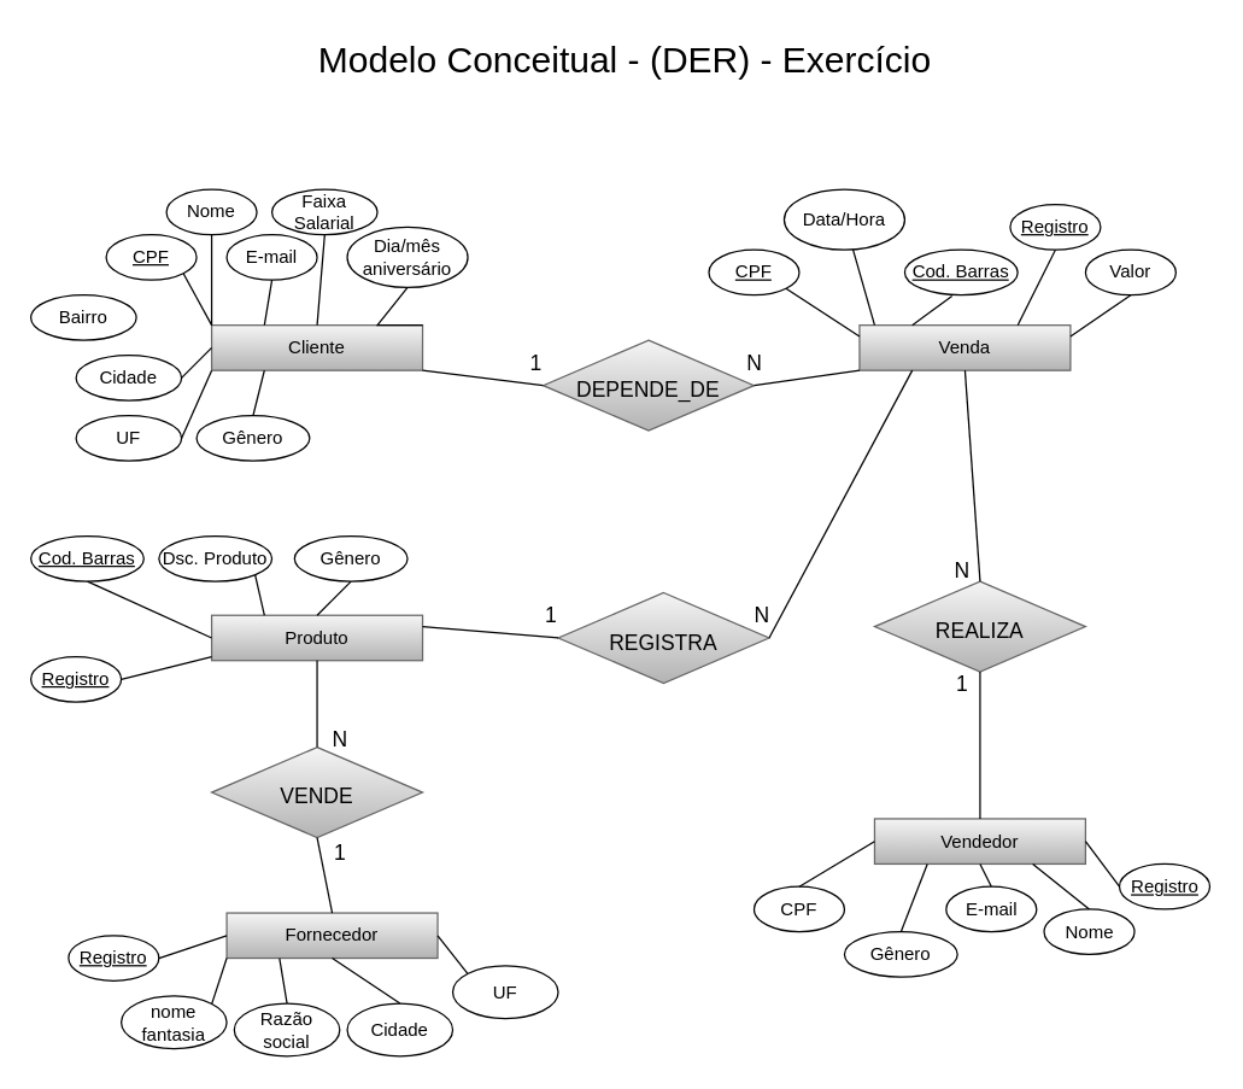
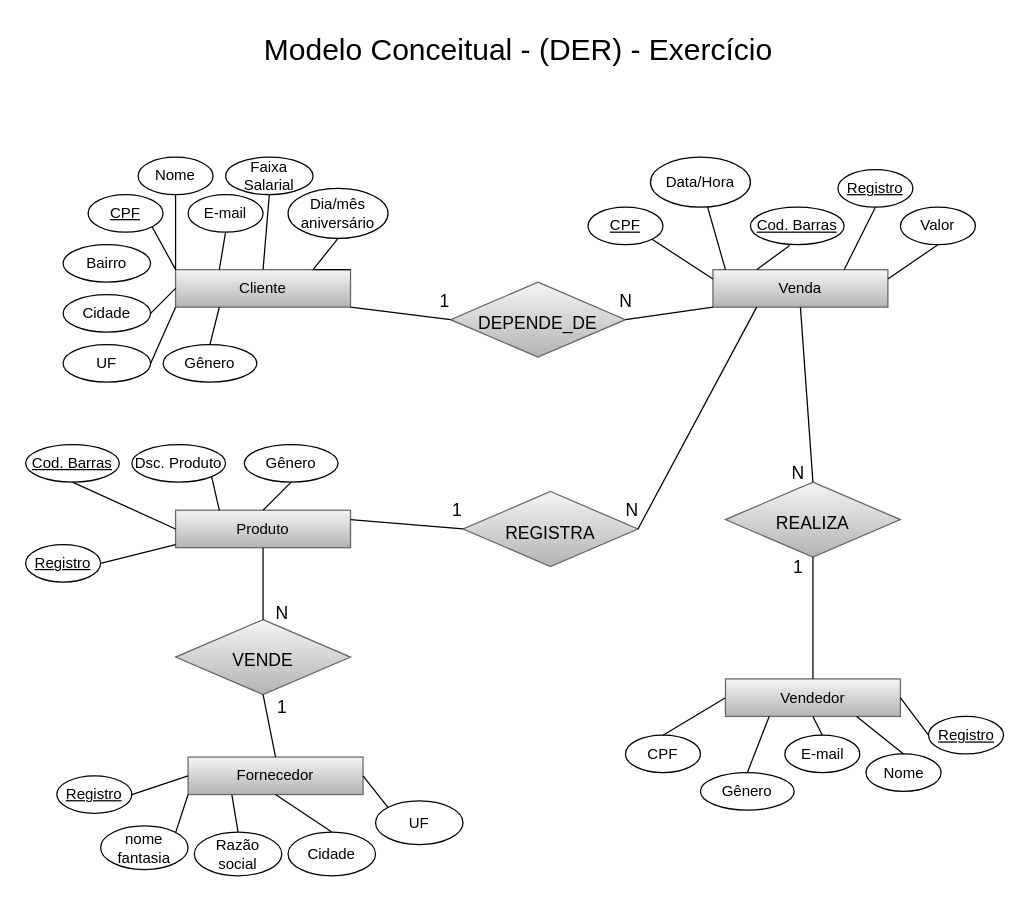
  <mxCell id="0" />
  <mxCell id="1" parent="0" />
  <mxCell id="2" value="Cliente" style="rounded=0;whiteSpace=wrap;html=1;fillColor=#f5f5f5;gradientColor=#b3b3b3;strokeColor=#666666;" parent="1" vertex="1"><mxGeometry x="140" y="215" width="140" height="30" as="geometry" /></mxCell>
  <mxCell id="3" value="&lt;u&gt;CPF&lt;/u&gt;" style="ellipse;whiteSpace=wrap;html=1;" parent="1" vertex="1"><mxGeometry x="70" y="155" width="60" height="30" as="geometry" /></mxCell>
  <mxCell id="4" value="Nome" style="ellipse;whiteSpace=wrap;html=1;" parent="1" vertex="1"><mxGeometry x="110" y="125" width="60" height="30" as="geometry" /></mxCell>
  <mxCell id="5" value="E-mail" style="ellipse;whiteSpace=wrap;html=1;" parent="1" vertex="1"><mxGeometry x="150" y="155" width="60" height="30" as="geometry" /></mxCell>
  <mxCell id="6" value="Faixa Salarial" style="ellipse;whiteSpace=wrap;html=1;" parent="1" vertex="1"><mxGeometry x="180" y="125" width="70" height="30" as="geometry" /></mxCell>
  <mxCell id="7" value="Dia/mês aniversário" style="ellipse;whiteSpace=wrap;html=1;" parent="1" vertex="1"><mxGeometry x="230" y="150" width="80" height="40" as="geometry" /></mxCell>
- <mxCell id="8" value="Bairro" style="ellipse;whiteSpace=wrap;html=1;" parent="1" vertex="1"><mxGeometry x="20" y="195" width="70" height="30" as="geometry" /></mxCell>
+ <mxCell id="8" value="Bairro" style="ellipse;whiteSpace=wrap;html=1;" parent="1" vertex="1"><mxGeometry x="50" y="195" width="70" height="30" as="geometry" /></mxCell>
  <mxCell id="9" value="Cidade" style="ellipse;whiteSpace=wrap;html=1;" parent="1" vertex="1"><mxGeometry x="50" y="235" width="70" height="30" as="geometry" /></mxCell>
  <mxCell id="10" value="UF" style="ellipse;whiteSpace=wrap;html=1;" parent="1" vertex="1"><mxGeometry x="50" y="275" width="70" height="30" as="geometry" /></mxCell>
  <mxCell id="11" value="" style="endArrow=none;html=1;rounded=0;entryX=1;entryY=1;entryDx=0;entryDy=0;exitX=0;exitY=0;exitDx=0;exitDy=0;" parent="1" source="2" target="3" edge="1"><mxGeometry width="50" height="50" relative="1" as="geometry"><mxPoint x="460" y="325" as="sourcePoint" /><mxPoint x="510" y="275" as="targetPoint" /></mxGeometry></mxCell>
  <mxCell id="12" value="" style="endArrow=none;html=1;rounded=0;entryX=0.5;entryY=1;entryDx=0;entryDy=0;exitX=0;exitY=0;exitDx=0;exitDy=0;" parent="1" source="2" target="4" edge="1"><mxGeometry width="50" height="50" relative="1" as="geometry"><mxPoint x="150" y="225" as="sourcePoint" /><mxPoint x="131.213" y="190.607" as="targetPoint" /></mxGeometry></mxCell>
  <mxCell id="13" value="" style="endArrow=none;html=1;rounded=0;entryX=0.5;entryY=1;entryDx=0;entryDy=0;exitX=0.25;exitY=0;exitDx=0;exitDy=0;" parent="1" source="2" target="5" edge="1"><mxGeometry width="50" height="50" relative="1" as="geometry"><mxPoint x="150" y="225" as="sourcePoint" /><mxPoint x="150" y="165" as="targetPoint" /></mxGeometry></mxCell>
  <mxCell id="14" value="" style="endArrow=none;html=1;rounded=0;entryX=0.5;entryY=1;entryDx=0;entryDy=0;exitX=0.5;exitY=0;exitDx=0;exitDy=0;" parent="1" source="2" target="6" edge="1"><mxGeometry width="50" height="50" relative="1" as="geometry"><mxPoint x="180" y="225" as="sourcePoint" /><mxPoint x="190" y="195" as="targetPoint" /></mxGeometry></mxCell>
  <mxCell id="15" value="" style="endArrow=none;html=1;rounded=0;entryX=0.5;entryY=1;entryDx=0;entryDy=0;exitX=1;exitY=0;exitDx=0;exitDy=0;" parent="1" source="2" target="7" edge="1"><mxGeometry width="50" height="50" relative="1" as="geometry"><mxPoint x="255" y="225" as="sourcePoint" /><mxPoint x="265" y="195" as="targetPoint" /><Array as="points"><mxPoint x="250" y="215" /></Array></mxGeometry></mxCell>
  <mxCell id="16" value="" style="endArrow=none;html=1;rounded=0;entryX=1;entryY=0.5;entryDx=0;entryDy=0;exitX=0;exitY=0.5;exitDx=0;exitDy=0;" parent="1" source="2" target="9" edge="1"><mxGeometry width="50" height="50" relative="1" as="geometry"><mxPoint x="130" y="233" as="sourcePoint" /><mxPoint x="130" y="220" as="targetPoint" /></mxGeometry></mxCell>
  <mxCell id="17" value="" style="endArrow=none;html=1;rounded=0;entryX=1;entryY=0.5;entryDx=0;entryDy=0;exitX=0;exitY=1;exitDx=0;exitDy=0;" parent="1" source="2" target="10" edge="1"><mxGeometry width="50" height="50" relative="1" as="geometry"><mxPoint x="150" y="240" as="sourcePoint" /><mxPoint x="130" y="260" as="targetPoint" /></mxGeometry></mxCell>
  <mxCell id="18" value="Venda" style="rounded=0;whiteSpace=wrap;html=1;fillColor=#f5f5f5;gradientColor=#b3b3b3;strokeColor=#666666;" parent="1" vertex="1"><mxGeometry x="570" y="215" width="140" height="30" as="geometry" /></mxCell>
  <mxCell id="19" value="Data/Hora" style="ellipse;whiteSpace=wrap;html=1;" parent="1" vertex="1"><mxGeometry x="520" y="125" width="80" height="40" as="geometry" /></mxCell>
  <mxCell id="20" value="&lt;u&gt;CPF&lt;/u&gt;" style="ellipse;whiteSpace=wrap;html=1;" parent="1" vertex="1"><mxGeometry x="470" y="165" width="60" height="30" as="geometry" /></mxCell>
  <mxCell id="21" value="Produto" style="rounded=0;whiteSpace=wrap;html=1;fillColor=#f5f5f5;gradientColor=#b3b3b3;strokeColor=#666666;" parent="1" vertex="1"><mxGeometry x="140" y="407.5" width="140" height="30" as="geometry" /></mxCell>
  <mxCell id="22" value="&lt;u&gt;Cod. Barras&lt;/u&gt;" style="ellipse;whiteSpace=wrap;html=1;" parent="1" vertex="1"><mxGeometry x="20" y="355" width="75" height="30" as="geometry" /></mxCell>
  <mxCell id="23" value="Dsc. Produto" style="ellipse;whiteSpace=wrap;html=1;" parent="1" vertex="1"><mxGeometry x="105" y="355" width="75" height="30" as="geometry" /></mxCell>
  <mxCell id="24" value="Gênero" style="ellipse;whiteSpace=wrap;html=1;" parent="1" vertex="1"><mxGeometry x="195" y="355" width="75" height="30" as="geometry" /></mxCell>
  <mxCell id="25" value="Gênero" style="ellipse;whiteSpace=wrap;html=1;" parent="1" vertex="1"><mxGeometry x="130" y="275" width="75" height="30" as="geometry" /></mxCell>
  <mxCell id="26" value="" style="endArrow=none;html=1;rounded=0;entryX=0.5;entryY=0;entryDx=0;entryDy=0;exitX=0.25;exitY=1;exitDx=0;exitDy=0;" parent="1" source="2" target="25" edge="1"><mxGeometry width="50" height="50" relative="1" as="geometry"><mxPoint x="150" y="255" as="sourcePoint" /><mxPoint x="130" y="300" as="targetPoint" /></mxGeometry></mxCell>
  <mxCell id="27" value="&lt;u&gt;Cod. Barras&lt;/u&gt;" style="ellipse;whiteSpace=wrap;html=1;" parent="1" vertex="1"><mxGeometry x="600" y="165" width="75" height="30" as="geometry" /></mxCell>
  <mxCell id="28" value="Vendedor" style="rounded=0;whiteSpace=wrap;html=1;fillColor=#f5f5f5;gradientColor=#b3b3b3;strokeColor=#666666;" parent="1" vertex="1"><mxGeometry x="580" y="542.5" width="140" height="30" as="geometry" /></mxCell>
  <mxCell id="29" value="CPF" style="ellipse;whiteSpace=wrap;html=1;" parent="1" vertex="1"><mxGeometry x="500" y="587.5" width="60" height="30" as="geometry" /></mxCell>
  <mxCell id="30" value="Nome" style="ellipse;whiteSpace=wrap;html=1;" parent="1" vertex="1"><mxGeometry x="692.5" y="602.5" width="60" height="30" as="geometry" /></mxCell>
  <mxCell id="31" value="E-mail" style="ellipse;whiteSpace=wrap;html=1;" parent="1" vertex="1"><mxGeometry x="627.5" y="587.5" width="60" height="30" as="geometry" /></mxCell>
  <mxCell id="32" value="Gênero" style="ellipse;whiteSpace=wrap;html=1;" parent="1" vertex="1"><mxGeometry x="560" y="617.5" width="75" height="30" as="geometry" /></mxCell>
  <mxCell id="33" value="" style="endArrow=none;html=1;rounded=0;entryX=0;entryY=0.5;entryDx=0;entryDy=0;exitX=0.5;exitY=1;exitDx=0;exitDy=0;" parent="1" source="22" target="21" edge="1"><mxGeometry width="50" height="50" relative="1" as="geometry"><mxPoint x="225" y="45" as="sourcePoint" /><mxPoint x="75" y="297.5" as="targetPoint" /></mxGeometry></mxCell>
  <mxCell id="34" value="" style="endArrow=none;html=1;rounded=0;entryX=0.25;entryY=0;entryDx=0;entryDy=0;exitX=1;exitY=1;exitDx=0;exitDy=0;" parent="1" source="23" target="21" edge="1"><mxGeometry width="50" height="50" relative="1" as="geometry"><mxPoint x="150" y="387.5" as="sourcePoint" /><mxPoint x="110" y="305" as="targetPoint" /></mxGeometry></mxCell>
  <mxCell id="35" value="" style="endArrow=none;html=1;rounded=0;entryX=0.5;entryY=0;entryDx=0;entryDy=0;exitX=0.5;exitY=1;exitDx=0;exitDy=0;" parent="1" source="24" target="21" edge="1"><mxGeometry width="50" height="50" relative="1" as="geometry"><mxPoint x="152.5" y="365" as="sourcePoint" /><mxPoint x="145" y="305" as="targetPoint" /></mxGeometry></mxCell>
  <mxCell id="36" value="" style="endArrow=none;html=1;rounded=0;entryX=0;entryY=0.5;entryDx=0;entryDy=0;exitX=0.5;exitY=0;exitDx=0;exitDy=0;" parent="1" source="29" target="28" edge="1"><mxGeometry width="50" height="50" relative="1" as="geometry"><mxPoint x="283.662" y="616.822" as="sourcePoint" /><mxPoint x="222.5" y="592.5" as="targetPoint" /></mxGeometry></mxCell>
  <mxCell id="37" value="" style="endArrow=none;html=1;rounded=0;entryX=0.25;entryY=1;entryDx=0;entryDy=0;exitX=0.5;exitY=0;exitDx=0;exitDy=0;" parent="1" source="32" target="28" edge="1"><mxGeometry width="50" height="50" relative="1" as="geometry"><mxPoint x="540" y="597.5" as="sourcePoint" /><mxPoint x="570" y="567.5" as="targetPoint" /></mxGeometry></mxCell>
  <mxCell id="38" value="" style="endArrow=none;html=1;rounded=0;entryX=0.5;entryY=1;entryDx=0;entryDy=0;exitX=0.5;exitY=0;exitDx=0;exitDy=0;" parent="1" source="31" target="28" edge="1"><mxGeometry width="50" height="50" relative="1" as="geometry"><mxPoint x="607.5" y="627.5" as="sourcePoint" /><mxPoint x="605" y="582.5" as="targetPoint" /></mxGeometry></mxCell>
  <mxCell id="39" value="" style="endArrow=none;html=1;rounded=0;entryX=0.75;entryY=1;entryDx=0;entryDy=0;exitX=0.5;exitY=0;exitDx=0;exitDy=0;" parent="1" source="30" target="28" edge="1"><mxGeometry width="50" height="50" relative="1" as="geometry"><mxPoint x="667.5" y="597.5" as="sourcePoint" /><mxPoint x="640" y="582.5" as="targetPoint" /></mxGeometry></mxCell>
  <mxCell id="40" value="&lt;u&gt;Registro&lt;/u&gt;" style="ellipse;whiteSpace=wrap;html=1;" parent="1" vertex="1"><mxGeometry x="742.5" y="572.5" width="60" height="30" as="geometry" /></mxCell>
  <mxCell id="41" value="" style="endArrow=none;html=1;rounded=0;entryX=1;entryY=0.5;entryDx=0;entryDy=0;exitX=0;exitY=0.5;exitDx=0;exitDy=0;" parent="1" source="40" target="28" edge="1"><mxGeometry width="50" height="50" relative="1" as="geometry"><mxPoint x="732.5" y="612.5" as="sourcePoint" /><mxPoint x="675" y="582.5" as="targetPoint" /></mxGeometry></mxCell>
  <mxCell id="42" value="&lt;u&gt;Registro&lt;/u&gt;" style="ellipse;whiteSpace=wrap;html=1;" parent="1" vertex="1"><mxGeometry x="670" y="135" width="60" height="30" as="geometry" /></mxCell>
  <mxCell id="43" value="Valor" style="ellipse;whiteSpace=wrap;html=1;" parent="1" vertex="1"><mxGeometry x="720" y="165" width="60" height="30" as="geometry" /></mxCell>
  <mxCell id="44" value="" style="endArrow=none;html=1;rounded=0;entryX=1;entryY=1;entryDx=0;entryDy=0;exitX=0;exitY=0.25;exitDx=0;exitDy=0;" parent="1" source="18" target="20" edge="1"><mxGeometry width="50" height="50" relative="1" as="geometry"><mxPoint x="290" y="225" as="sourcePoint" /><mxPoint x="330" y="175" as="targetPoint" /></mxGeometry></mxCell>
  <mxCell id="45" value="" style="endArrow=none;html=1;rounded=0;" parent="1" target="19" edge="1"><mxGeometry width="50" height="50" relative="1" as="geometry"><mxPoint x="580" y="215" as="sourcePoint" /><mxPoint x="531.213" y="200.607" as="targetPoint" /></mxGeometry></mxCell>
  <mxCell id="46" value="" style="endArrow=none;html=1;rounded=0;exitX=0.25;exitY=0;exitDx=0;exitDy=0;entryX=0.419;entryY=1.02;entryDx=0;entryDy=0;entryPerimeter=0;" parent="1" source="18" target="27" edge="1"><mxGeometry width="50" height="50" relative="1" as="geometry"><mxPoint x="590" y="225" as="sourcePoint" /><mxPoint x="575.657" y="174.799" as="targetPoint" /></mxGeometry></mxCell>
  <mxCell id="47" value="" style="endArrow=none;html=1;rounded=0;entryX=0.5;entryY=1;entryDx=0;entryDy=0;exitX=0.75;exitY=0;exitDx=0;exitDy=0;" parent="1" source="18" target="42" edge="1"><mxGeometry width="50" height="50" relative="1" as="geometry"><mxPoint x="615" y="225" as="sourcePoint" /><mxPoint x="641.425" y="205.6" as="targetPoint" /></mxGeometry></mxCell>
  <mxCell id="48" value="" style="endArrow=none;html=1;rounded=0;entryX=0.5;entryY=1;entryDx=0;entryDy=0;exitX=1;exitY=0.25;exitDx=0;exitDy=0;" parent="1" source="18" target="43" edge="1"><mxGeometry width="50" height="50" relative="1" as="geometry"><mxPoint x="685" y="225" as="sourcePoint" /><mxPoint x="710" y="175" as="targetPoint" /></mxGeometry></mxCell>
  <mxCell id="49" value="&lt;font style=&quot;font-size: 24px;&quot;&gt;Modelo Conceitual - (DER) - Exercício&lt;/font&gt;" style="text;html=1;resizable=0;autosize=1;align=center;verticalAlign=middle;points=[];fillColor=none;strokeColor=none;rounded=0;" parent="1" vertex="1"><mxGeometry x="199" y="20" width="430" height="40" as="geometry" /></mxCell>
  <mxCell id="50" value="Fornecedor" style="rounded=0;whiteSpace=wrap;html=1;fillColor=#f5f5f5;gradientColor=#b3b3b3;strokeColor=#666666;" parent="1" vertex="1"><mxGeometry x="150" y="605" width="140" height="30" as="geometry" /></mxCell>
  <mxCell id="51" value="&lt;u&gt;Registro&lt;/u&gt;" style="ellipse;whiteSpace=wrap;html=1;" parent="1" vertex="1"><mxGeometry x="45" y="620" width="60" height="30" as="geometry" /></mxCell>
  <mxCell id="52" value="nome fantasia" style="ellipse;whiteSpace=wrap;html=1;" parent="1" vertex="1"><mxGeometry x="80" y="660" width="70" height="35" as="geometry" /></mxCell>
  <mxCell id="53" value="Razão social" style="ellipse;whiteSpace=wrap;html=1;" parent="1" vertex="1"><mxGeometry x="155" y="665" width="70" height="35" as="geometry" /></mxCell>
  <mxCell id="54" value="Cidade" style="ellipse;whiteSpace=wrap;html=1;" parent="1" vertex="1"><mxGeometry x="230" y="665" width="70" height="35" as="geometry" /></mxCell>
  <mxCell id="55" value="UF" style="ellipse;whiteSpace=wrap;html=1;" parent="1" vertex="1"><mxGeometry x="300" y="640" width="70" height="35" as="geometry" /></mxCell>
  <mxCell id="56" value="" style="endArrow=none;html=1;rounded=0;entryX=0;entryY=0.5;entryDx=0;entryDy=0;exitX=1;exitY=0.5;exitDx=0;exitDy=0;" parent="1" source="51" target="50" edge="1"><mxGeometry width="50" height="50" relative="1" as="geometry"><mxPoint x="77.5" y="510" as="sourcePoint" /><mxPoint x="160" y="547.5" as="targetPoint" /></mxGeometry></mxCell>
  <mxCell id="57" value="" style="endArrow=none;html=1;rounded=0;entryX=0;entryY=1;entryDx=0;entryDy=0;exitX=1;exitY=0;exitDx=0;exitDy=0;" parent="1" source="52" target="50" edge="1"><mxGeometry width="50" height="50" relative="1" as="geometry"><mxPoint x="115" y="645" as="sourcePoint" /><mxPoint x="160" y="630" as="targetPoint" /></mxGeometry></mxCell>
  <mxCell id="58" value="" style="endArrow=none;html=1;rounded=0;entryX=0.25;entryY=1;entryDx=0;entryDy=0;exitX=0.5;exitY=0;exitDx=0;exitDy=0;" parent="1" source="53" target="50" edge="1"><mxGeometry width="50" height="50" relative="1" as="geometry"><mxPoint x="150.105" y="675.306" as="sourcePoint" /><mxPoint x="160" y="645" as="targetPoint" /></mxGeometry></mxCell>
  <mxCell id="59" value="" style="endArrow=none;html=1;rounded=0;entryX=0.5;entryY=1;entryDx=0;entryDy=0;exitX=0.5;exitY=0;exitDx=0;exitDy=0;" parent="1" source="54" target="50" edge="1"><mxGeometry width="50" height="50" relative="1" as="geometry"><mxPoint x="200" y="675" as="sourcePoint" /><mxPoint x="195" y="645" as="targetPoint" /></mxGeometry></mxCell>
  <mxCell id="60" value="" style="endArrow=none;html=1;rounded=0;entryX=1;entryY=0.5;entryDx=0;entryDy=0;exitX=0;exitY=0;exitDx=0;exitDy=0;" parent="1" source="55" target="50" edge="1"><mxGeometry width="50" height="50" relative="1" as="geometry"><mxPoint x="275" y="675" as="sourcePoint" /><mxPoint x="230" y="645" as="targetPoint" /></mxGeometry></mxCell>
  <mxCell id="61" value="&lt;span style=&quot;font-size: 14px;&quot;&gt;DEPENDE_DE&lt;/span&gt;" style="rhombus;whiteSpace=wrap;html=1;fontSize=24;fillColor=#f5f5f5;gradientColor=#b3b3b3;strokeColor=#666666;" parent="1" vertex="1"><mxGeometry x="360" y="225" width="140" height="60" as="geometry" /></mxCell>
  <mxCell id="62" value="" style="endArrow=none;html=1;rounded=0;entryX=1;entryY=0.5;entryDx=0;entryDy=0;exitX=0;exitY=1;exitDx=0;exitDy=0;" parent="1" source="18" target="61" edge="1"><mxGeometry width="50" height="50" relative="1" as="geometry"><mxPoint x="580" y="232.5" as="sourcePoint" /><mxPoint x="531.213" y="200.607" as="targetPoint" /></mxGeometry></mxCell>
  <mxCell id="63" value="" style="endArrow=none;html=1;rounded=0;entryX=1;entryY=1;entryDx=0;entryDy=0;exitX=0;exitY=0.5;exitDx=0;exitDy=0;" parent="1" source="61" target="2" edge="1"><mxGeometry width="50" height="50" relative="1" as="geometry"><mxPoint x="580" y="255" as="sourcePoint" /><mxPoint x="494" y="265" as="targetPoint" /></mxGeometry></mxCell>
  <mxCell id="64" value="1" style="text;html=1;resizable=0;autosize=1;align=center;verticalAlign=middle;points=[];fillColor=none;strokeColor=none;rounded=0;fontSize=14;" parent="1" vertex="1"><mxGeometry x="340" y="225" width="30" height="30" as="geometry" /></mxCell>
  <mxCell id="65" value="N" style="text;html=1;resizable=0;autosize=1;align=center;verticalAlign=middle;points=[];fillColor=none;strokeColor=none;rounded=0;fontSize=14;" parent="1" vertex="1"><mxGeometry x="485" y="225" width="30" height="30" as="geometry" /></mxCell>
  <mxCell id="66" value="&lt;font style=&quot;font-size: 14px;&quot;&gt;REGISTRA&lt;/font&gt;" style="rhombus;whiteSpace=wrap;html=1;fontSize=24;fillColor=#f5f5f5;gradientColor=#b3b3b3;strokeColor=#666666;" parent="1" vertex="1"><mxGeometry x="370" y="392.5" width="140" height="60" as="geometry" /></mxCell>
  <mxCell id="67" value="" style="endArrow=none;html=1;rounded=0;entryX=1;entryY=0.5;entryDx=0;entryDy=0;exitX=0.25;exitY=1;exitDx=0;exitDy=0;" parent="1" source="18" target="66" edge="1"><mxGeometry width="50" height="50" relative="1" as="geometry"><mxPoint x="600" y="255" as="sourcePoint" /><mxPoint x="510" y="265" as="targetPoint" /></mxGeometry></mxCell>
  <mxCell id="68" value="" style="endArrow=none;html=1;rounded=0;entryX=1;entryY=0.25;entryDx=0;entryDy=0;exitX=0;exitY=0.5;exitDx=0;exitDy=0;" parent="1" source="66" target="21" edge="1"><mxGeometry width="50" height="50" relative="1" as="geometry"><mxPoint x="615" y="255" as="sourcePoint" /><mxPoint x="520" y="365" as="targetPoint" /></mxGeometry></mxCell>
  <mxCell id="69" value="1" style="text;html=1;resizable=0;autosize=1;align=center;verticalAlign=middle;points=[];fillColor=none;strokeColor=none;rounded=0;fontSize=14;" parent="1" vertex="1"><mxGeometry x="350" y="392.5" width="30" height="30" as="geometry" /></mxCell>
  <mxCell id="70" value="N" style="text;html=1;resizable=0;autosize=1;align=center;verticalAlign=middle;points=[];fillColor=none;strokeColor=none;rounded=0;fontSize=14;" parent="1" vertex="1"><mxGeometry x="490" y="392.5" width="30" height="30" as="geometry" /></mxCell>
  <mxCell id="71" value="&lt;font style=&quot;font-size: 14px;&quot;&gt;VENDE&lt;/font&gt;" style="rhombus;whiteSpace=wrap;html=1;fontSize=24;fillColor=#f5f5f5;gradientColor=#b3b3b3;strokeColor=#666666;" parent="1" vertex="1"><mxGeometry x="140" y="495" width="140" height="60" as="geometry" /></mxCell>
  <mxCell id="72" value="" style="endArrow=none;html=1;rounded=0;entryX=0.5;entryY=1;entryDx=0;entryDy=0;exitX=0.5;exitY=0;exitDx=0;exitDy=0;" parent="1" source="71" target="21" edge="1"><mxGeometry width="50" height="50" relative="1" as="geometry"><mxPoint x="380" y="432.5" as="sourcePoint" /><mxPoint x="290" y="425" as="targetPoint" /></mxGeometry></mxCell>
  <mxCell id="73" value="" style="endArrow=none;html=1;rounded=0;entryX=0.5;entryY=1;entryDx=0;entryDy=0;exitX=0.5;exitY=0;exitDx=0;exitDy=0;" parent="1" source="50" target="71" edge="1"><mxGeometry width="50" height="50" relative="1" as="geometry"><mxPoint x="220" y="485" as="sourcePoint" /><mxPoint x="220" y="447.5" as="targetPoint" /></mxGeometry></mxCell>
  <mxCell id="74" value="1" style="text;html=1;resizable=0;autosize=1;align=center;verticalAlign=middle;points=[];fillColor=none;strokeColor=none;rounded=0;fontSize=14;" parent="1" vertex="1"><mxGeometry x="210" y="550" width="30" height="30" as="geometry" /></mxCell>
  <mxCell id="75" value="N" style="text;html=1;resizable=0;autosize=1;align=center;verticalAlign=middle;points=[];fillColor=none;strokeColor=none;rounded=0;fontSize=14;" parent="1" vertex="1"><mxGeometry x="210" y="475" width="30" height="30" as="geometry" /></mxCell>
  <mxCell id="76" value="&lt;u&gt;Registro&lt;/u&gt;" style="ellipse;whiteSpace=wrap;html=1;" parent="1" vertex="1"><mxGeometry x="20" y="435" width="60" height="30" as="geometry" /></mxCell>
  <mxCell id="77" value="" style="endArrow=none;html=1;rounded=0;exitX=1;exitY=0.5;exitDx=0;exitDy=0;" parent="1" source="76" edge="1"><mxGeometry width="50" height="50" relative="1" as="geometry"><mxPoint x="67.5" y="395" as="sourcePoint" /><mxPoint x="140" y="435" as="targetPoint" /></mxGeometry></mxCell>
  <mxCell id="78" value="&lt;font style=&quot;font-size: 14px;&quot;&gt;REALIZA&lt;/font&gt;" style="rhombus;whiteSpace=wrap;html=1;fontSize=24;fillColor=#f5f5f5;gradientColor=#b3b3b3;strokeColor=#666666;" parent="1" vertex="1"><mxGeometry x="580" y="385" width="140" height="60" as="geometry" /></mxCell>
  <mxCell id="79" value="" style="endArrow=none;html=1;rounded=0;entryX=0.5;entryY=0;entryDx=0;entryDy=0;exitX=0.5;exitY=1;exitDx=0;exitDy=0;" parent="1" source="78" target="28" edge="1"><mxGeometry width="50" height="50" relative="1" as="geometry"><mxPoint x="615" y="255" as="sourcePoint" /><mxPoint x="520" y="432.5" as="targetPoint" /></mxGeometry></mxCell>
  <mxCell id="80" value="" style="endArrow=none;html=1;rounded=0;entryX=0.5;entryY=0;entryDx=0;entryDy=0;exitX=0.5;exitY=1;exitDx=0;exitDy=0;" parent="1" source="18" target="78" edge="1"><mxGeometry width="50" height="50" relative="1" as="geometry"><mxPoint x="660" y="455" as="sourcePoint" /><mxPoint x="640" y="552.5" as="targetPoint" /></mxGeometry></mxCell>
  <mxCell id="81" value="1" style="text;html=1;resizable=0;autosize=1;align=center;verticalAlign=middle;points=[];fillColor=none;strokeColor=none;rounded=0;fontSize=14;" parent="1" vertex="1"><mxGeometry x="622.5" y="437.5" width="30" height="30" as="geometry" /></mxCell>
  <mxCell id="82" value="N" style="text;html=1;resizable=0;autosize=1;align=center;verticalAlign=middle;points=[];fillColor=none;strokeColor=none;rounded=0;fontSize=14;" parent="1" vertex="1"><mxGeometry x="622.5" y="362.5" width="30" height="30" as="geometry" /></mxCell>
